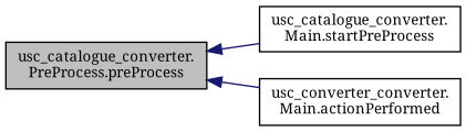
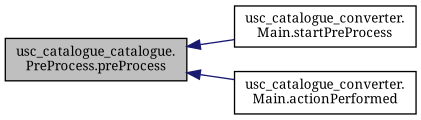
  digraph {
    fontname="Noto Serif"
    rankdir=LR
    node [color=black fillcolor=white fontname="Noto Serif" fontsize=10 shape=record style=filled]
    edge [color=midnightblue dir=back fontname="Noto Serif" fontsize=10 labelfontname=Helvetica labelfontsize=10 style=solid]
-   n1 [fillcolor=grey75 fontcolor=black height=0.2 label="usc_catalogue_converter.\lPreProcess.preProcess" width=0.4]
+   n1 [fillcolor=grey75 fontcolor=black height=0.2 label="usc_catalogue_catalogue.\lPreProcess.preProcess" width=0.4]
    n2 [height=0.2 label="usc_catalogue_converter.\lMain.startPreProcess" width=0.4]
-   n3 [height=0.2 label="usc_converter_converter.\lMain.actionPerformed" width=0.4]
+   n3 [height=0.2 label="usc_catalogue_converter.\lMain.actionPerformed" width=0.4]
    n1 -> n2
    n1 -> n3
  }
